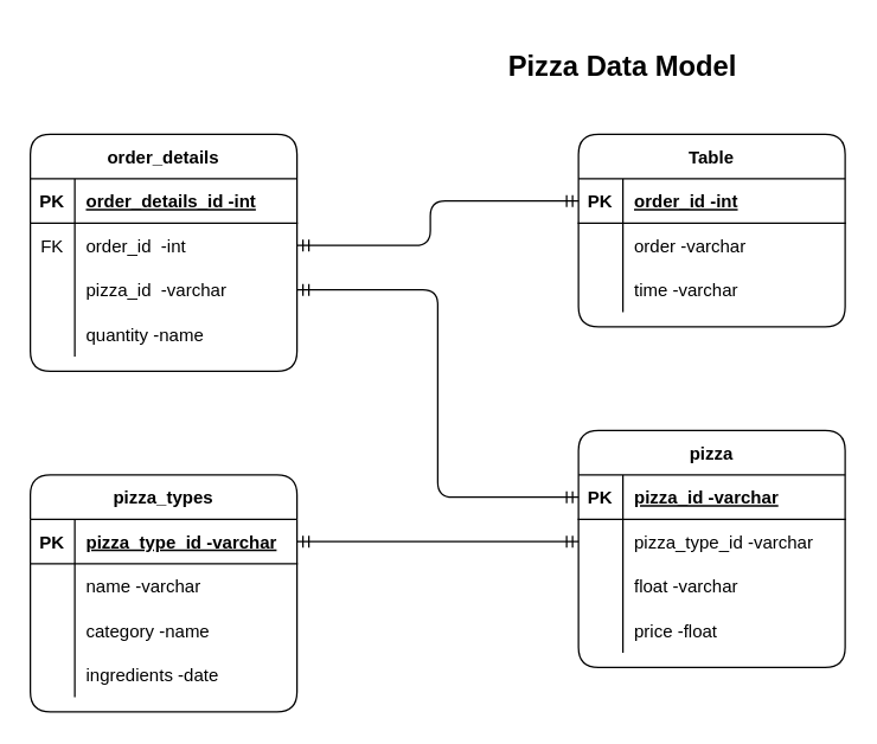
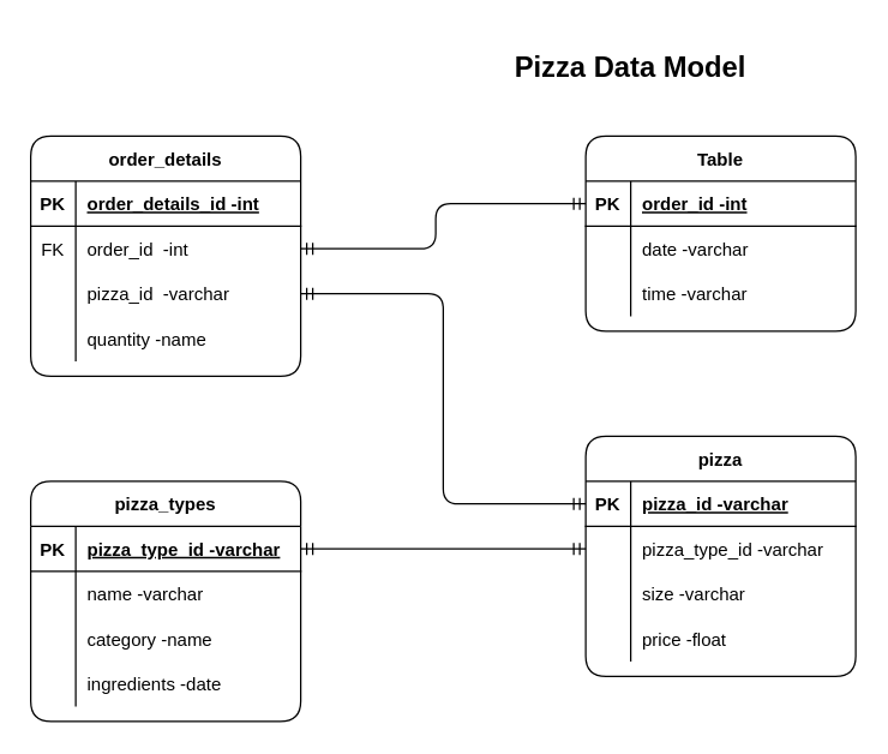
  <mxCell id="0" />
  <mxCell id="1" parent="0" />
  <mxCell id="2" value="order_details" style="shape=table;startSize=30;container=1;collapsible=1;childLayout=tableLayout;fixedRows=1;rowLines=0;fontStyle=1;align=center;resizeLast=1;rounded=1;" parent="1" vertex="1"><mxGeometry x="20" y="90" width="180" height="160" as="geometry" /></mxCell>
  <mxCell id="3" value="" style="shape=tableRow;horizontal=0;startSize=0;swimlaneHead=0;swimlaneBody=0;fillColor=none;collapsible=0;dropTarget=0;points=[[0,0.5],[1,0.5]];portConstraint=eastwest;top=0;left=0;right=0;bottom=1;rounded=1;" parent="2" vertex="1"><mxGeometry y="30" width="180" height="30" as="geometry" /></mxCell>
  <mxCell id="4" value="PK" style="shape=partialRectangle;connectable=0;fillColor=none;top=0;left=0;bottom=0;right=0;fontStyle=1;overflow=hidden;rounded=1;" parent="3" vertex="1"><mxGeometry width="30" height="30" as="geometry"><mxRectangle width="30" height="30" as="alternateBounds" /></mxGeometry></mxCell>
  <mxCell id="5" value="order_details_id -int" style="shape=partialRectangle;connectable=0;fillColor=none;top=0;left=0;bottom=0;right=0;align=left;spacingLeft=6;fontStyle=5;overflow=hidden;rounded=1;" parent="3" vertex="1"><mxGeometry x="30" width="150" height="30" as="geometry"><mxRectangle width="150" height="30" as="alternateBounds" /></mxGeometry></mxCell>
  <mxCell id="6" value="" style="shape=tableRow;horizontal=0;startSize=0;swimlaneHead=0;swimlaneBody=0;fillColor=none;collapsible=0;dropTarget=0;points=[[0,0.5],[1,0.5]];portConstraint=eastwest;top=0;left=0;right=0;bottom=0;rounded=1;" parent="2" vertex="1"><mxGeometry y="60" width="180" height="30" as="geometry" /></mxCell>
  <mxCell id="7" value="FK" style="shape=partialRectangle;connectable=0;fillColor=none;top=0;left=0;bottom=0;right=0;editable=1;overflow=hidden;rounded=1;" parent="6" vertex="1"><mxGeometry width="30" height="30" as="geometry"><mxRectangle width="30" height="30" as="alternateBounds" /></mxGeometry></mxCell>
  <mxCell id="8" value="order_id  -int" style="shape=partialRectangle;connectable=0;fillColor=none;top=0;left=0;bottom=0;right=0;align=left;spacingLeft=6;overflow=hidden;rounded=1;" parent="6" vertex="1"><mxGeometry x="30" width="150" height="30" as="geometry"><mxRectangle width="150" height="30" as="alternateBounds" /></mxGeometry></mxCell>
  <mxCell id="9" value="" style="shape=tableRow;horizontal=0;startSize=0;swimlaneHead=0;swimlaneBody=0;fillColor=none;collapsible=0;dropTarget=0;points=[[0,0.5],[1,0.5]];portConstraint=eastwest;top=0;left=0;right=0;bottom=0;rounded=1;" parent="2" vertex="1"><mxGeometry y="90" width="180" height="30" as="geometry" /></mxCell>
  <mxCell id="10" value="" style="shape=partialRectangle;connectable=0;fillColor=none;top=0;left=0;bottom=0;right=0;editable=1;overflow=hidden;rounded=1;" parent="9" vertex="1"><mxGeometry width="30" height="30" as="geometry"><mxRectangle width="30" height="30" as="alternateBounds" /></mxGeometry></mxCell>
  <mxCell id="11" value="pizza_id  -varchar" style="shape=partialRectangle;connectable=0;fillColor=none;top=0;left=0;bottom=0;right=0;align=left;spacingLeft=6;overflow=hidden;rounded=1;" parent="9" vertex="1"><mxGeometry x="30" width="150" height="30" as="geometry"><mxRectangle width="150" height="30" as="alternateBounds" /></mxGeometry></mxCell>
  <mxCell id="12" value="" style="shape=tableRow;horizontal=0;startSize=0;swimlaneHead=0;swimlaneBody=0;fillColor=none;collapsible=0;dropTarget=0;points=[[0,0.5],[1,0.5]];portConstraint=eastwest;top=0;left=0;right=0;bottom=0;rounded=1;" parent="2" vertex="1"><mxGeometry y="120" width="180" height="30" as="geometry" /></mxCell>
  <mxCell id="13" value="" style="shape=partialRectangle;connectable=0;fillColor=none;top=0;left=0;bottom=0;right=0;editable=1;overflow=hidden;rounded=1;" parent="12" vertex="1"><mxGeometry width="30" height="30" as="geometry"><mxRectangle width="30" height="30" as="alternateBounds" /></mxGeometry></mxCell>
  <mxCell id="14" value="quantity -name" style="shape=partialRectangle;connectable=0;fillColor=none;top=0;left=0;bottom=0;right=0;align=left;spacingLeft=6;overflow=hidden;rounded=1;" parent="12" vertex="1"><mxGeometry x="30" width="150" height="30" as="geometry"><mxRectangle width="150" height="30" as="alternateBounds" /></mxGeometry></mxCell>
  <mxCell id="15" value="Table" style="shape=table;startSize=30;container=1;collapsible=1;childLayout=tableLayout;fixedRows=1;rowLines=0;fontStyle=1;align=center;resizeLast=1;rounded=1;" parent="1" vertex="1"><mxGeometry x="390" y="90" width="180" height="130" as="geometry" /></mxCell>
  <mxCell id="16" value="" style="shape=tableRow;horizontal=0;startSize=0;swimlaneHead=0;swimlaneBody=0;fillColor=none;collapsible=0;dropTarget=0;points=[[0,0.5],[1,0.5]];portConstraint=eastwest;top=0;left=0;right=0;bottom=1;rounded=1;" parent="15" vertex="1"><mxGeometry y="30" width="180" height="30" as="geometry" /></mxCell>
  <mxCell id="17" value="PK" style="shape=partialRectangle;connectable=0;fillColor=none;top=0;left=0;bottom=0;right=0;fontStyle=1;overflow=hidden;rounded=1;" parent="16" vertex="1"><mxGeometry width="30" height="30" as="geometry"><mxRectangle width="30" height="30" as="alternateBounds" /></mxGeometry></mxCell>
  <mxCell id="18" value="order_id -int" style="shape=partialRectangle;connectable=0;fillColor=none;top=0;left=0;bottom=0;right=0;align=left;spacingLeft=6;fontStyle=5;overflow=hidden;rounded=1;" parent="16" vertex="1"><mxGeometry x="30" width="150" height="30" as="geometry"><mxRectangle width="150" height="30" as="alternateBounds" /></mxGeometry></mxCell>
  <mxCell id="19" value="" style="shape=tableRow;horizontal=0;startSize=0;swimlaneHead=0;swimlaneBody=0;fillColor=none;collapsible=0;dropTarget=0;points=[[0,0.5],[1,0.5]];portConstraint=eastwest;top=0;left=0;right=0;bottom=0;rounded=1;" parent="15" vertex="1"><mxGeometry y="60" width="180" height="30" as="geometry" /></mxCell>
  <mxCell id="20" value="" style="shape=partialRectangle;connectable=0;fillColor=none;top=0;left=0;bottom=0;right=0;editable=1;overflow=hidden;rounded=1;" parent="19" vertex="1"><mxGeometry width="30" height="30" as="geometry"><mxRectangle width="30" height="30" as="alternateBounds" /></mxGeometry></mxCell>
- <mxCell id="21" value="order -varchar" style="shape=partialRectangle;connectable=0;fillColor=none;top=0;left=0;bottom=0;right=0;align=left;spacingLeft=6;overflow=hidden;rounded=1;" parent="19" vertex="1"><mxGeometry x="30" width="150" height="30" as="geometry"><mxRectangle width="150" height="30" as="alternateBounds" /></mxGeometry></mxCell>
+ <mxCell id="21" value="date -varchar" style="shape=partialRectangle;connectable=0;fillColor=none;top=0;left=0;bottom=0;right=0;align=left;spacingLeft=6;overflow=hidden;rounded=1;" parent="19" vertex="1"><mxGeometry x="30" width="150" height="30" as="geometry"><mxRectangle width="150" height="30" as="alternateBounds" /></mxGeometry></mxCell>
  <mxCell id="22" value="" style="shape=tableRow;horizontal=0;startSize=0;swimlaneHead=0;swimlaneBody=0;fillColor=none;collapsible=0;dropTarget=0;points=[[0,0.5],[1,0.5]];portConstraint=eastwest;top=0;left=0;right=0;bottom=0;rounded=1;" parent="15" vertex="1"><mxGeometry y="90" width="180" height="30" as="geometry" /></mxCell>
  <mxCell id="23" value="" style="shape=partialRectangle;connectable=0;fillColor=none;top=0;left=0;bottom=0;right=0;editable=1;overflow=hidden;rounded=1;" parent="22" vertex="1"><mxGeometry width="30" height="30" as="geometry"><mxRectangle width="30" height="30" as="alternateBounds" /></mxGeometry></mxCell>
  <mxCell id="24" value="time -varchar" style="shape=partialRectangle;connectable=0;fillColor=none;top=0;left=0;bottom=0;right=0;align=left;spacingLeft=6;overflow=hidden;rounded=1;" parent="22" vertex="1"><mxGeometry x="30" width="150" height="30" as="geometry"><mxRectangle width="150" height="30" as="alternateBounds" /></mxGeometry></mxCell>
  <mxCell id="25" value="pizza_types" style="shape=table;startSize=30;container=1;collapsible=1;childLayout=tableLayout;fixedRows=1;rowLines=0;fontStyle=1;align=center;resizeLast=1;rounded=1;" parent="1" vertex="1"><mxGeometry x="20" y="320" width="180" height="160" as="geometry" /></mxCell>
  <mxCell id="26" value="" style="shape=tableRow;horizontal=0;startSize=0;swimlaneHead=0;swimlaneBody=0;fillColor=none;collapsible=0;dropTarget=0;points=[[0,0.5],[1,0.5]];portConstraint=eastwest;top=0;left=0;right=0;bottom=1;rounded=1;" parent="25" vertex="1"><mxGeometry y="30" width="180" height="30" as="geometry" /></mxCell>
  <mxCell id="27" value="PK" style="shape=partialRectangle;connectable=0;fillColor=none;top=0;left=0;bottom=0;right=0;fontStyle=1;overflow=hidden;rounded=1;" parent="26" vertex="1"><mxGeometry width="30" height="30" as="geometry"><mxRectangle width="30" height="30" as="alternateBounds" /></mxGeometry></mxCell>
  <mxCell id="28" value="pizza_type_id -varchar" style="shape=partialRectangle;connectable=0;fillColor=none;top=0;left=0;bottom=0;right=0;align=left;spacingLeft=6;fontStyle=5;overflow=hidden;rounded=1;" parent="26" vertex="1"><mxGeometry x="30" width="150" height="30" as="geometry"><mxRectangle width="150" height="30" as="alternateBounds" /></mxGeometry></mxCell>
  <mxCell id="29" value="" style="shape=tableRow;horizontal=0;startSize=0;swimlaneHead=0;swimlaneBody=0;fillColor=none;collapsible=0;dropTarget=0;points=[[0,0.5],[1,0.5]];portConstraint=eastwest;top=0;left=0;right=0;bottom=0;rounded=1;" parent="25" vertex="1"><mxGeometry y="60" width="180" height="30" as="geometry" /></mxCell>
  <mxCell id="30" value="" style="shape=partialRectangle;connectable=0;fillColor=none;top=0;left=0;bottom=0;right=0;editable=1;overflow=hidden;rounded=1;" parent="29" vertex="1"><mxGeometry width="30" height="30" as="geometry"><mxRectangle width="30" height="30" as="alternateBounds" /></mxGeometry></mxCell>
  <mxCell id="31" value="name -varchar" style="shape=partialRectangle;connectable=0;fillColor=none;top=0;left=0;bottom=0;right=0;align=left;spacingLeft=6;overflow=hidden;rounded=1;" parent="29" vertex="1"><mxGeometry x="30" width="150" height="30" as="geometry"><mxRectangle width="150" height="30" as="alternateBounds" /></mxGeometry></mxCell>
  <mxCell id="32" value="" style="shape=tableRow;horizontal=0;startSize=0;swimlaneHead=0;swimlaneBody=0;fillColor=none;collapsible=0;dropTarget=0;points=[[0,0.5],[1,0.5]];portConstraint=eastwest;top=0;left=0;right=0;bottom=0;rounded=1;" parent="25" vertex="1"><mxGeometry y="90" width="180" height="30" as="geometry" /></mxCell>
  <mxCell id="33" value="" style="shape=partialRectangle;connectable=0;fillColor=none;top=0;left=0;bottom=0;right=0;editable=1;overflow=hidden;rounded=1;" parent="32" vertex="1"><mxGeometry width="30" height="30" as="geometry"><mxRectangle width="30" height="30" as="alternateBounds" /></mxGeometry></mxCell>
  <mxCell id="34" value="category -name" style="shape=partialRectangle;connectable=0;fillColor=none;top=0;left=0;bottom=0;right=0;align=left;spacingLeft=6;overflow=hidden;rounded=1;" parent="32" vertex="1"><mxGeometry x="30" width="150" height="30" as="geometry"><mxRectangle width="150" height="30" as="alternateBounds" /></mxGeometry></mxCell>
  <mxCell id="35" value="" style="shape=tableRow;horizontal=0;startSize=0;swimlaneHead=0;swimlaneBody=0;fillColor=none;collapsible=0;dropTarget=0;points=[[0,0.5],[1,0.5]];portConstraint=eastwest;top=0;left=0;right=0;bottom=0;rounded=1;" parent="25" vertex="1"><mxGeometry y="120" width="180" height="30" as="geometry" /></mxCell>
  <mxCell id="36" value="" style="shape=partialRectangle;connectable=0;fillColor=none;top=0;left=0;bottom=0;right=0;editable=1;overflow=hidden;rounded=1;" parent="35" vertex="1"><mxGeometry width="30" height="30" as="geometry"><mxRectangle width="30" height="30" as="alternateBounds" /></mxGeometry></mxCell>
  <mxCell id="37" value="ingredients -date" style="shape=partialRectangle;connectable=0;fillColor=none;top=0;left=0;bottom=0;right=0;align=left;spacingLeft=6;overflow=hidden;rounded=1;" parent="35" vertex="1"><mxGeometry x="30" width="150" height="30" as="geometry"><mxRectangle width="150" height="30" as="alternateBounds" /></mxGeometry></mxCell>
  <mxCell id="38" value="pizza" style="shape=table;startSize=30;container=1;collapsible=1;childLayout=tableLayout;fixedRows=1;rowLines=0;fontStyle=1;align=center;resizeLast=1;rounded=1;" parent="1" vertex="1"><mxGeometry x="390" y="290" width="180" height="160" as="geometry" /></mxCell>
  <mxCell id="39" value="" style="shape=tableRow;horizontal=0;startSize=0;swimlaneHead=0;swimlaneBody=0;fillColor=none;collapsible=0;dropTarget=0;points=[[0,0.5],[1,0.5]];portConstraint=eastwest;top=0;left=0;right=0;bottom=1;rounded=1;" parent="38" vertex="1"><mxGeometry y="30" width="180" height="30" as="geometry" /></mxCell>
  <mxCell id="40" value="PK" style="shape=partialRectangle;connectable=0;fillColor=none;top=0;left=0;bottom=0;right=0;fontStyle=1;overflow=hidden;rounded=1;" parent="39" vertex="1"><mxGeometry width="30" height="30" as="geometry"><mxRectangle width="30" height="30" as="alternateBounds" /></mxGeometry></mxCell>
  <mxCell id="41" value="pizza_id -varchar" style="shape=partialRectangle;connectable=0;fillColor=none;top=0;left=0;bottom=0;right=0;align=left;spacingLeft=6;fontStyle=5;overflow=hidden;rounded=1;" parent="39" vertex="1"><mxGeometry x="30" width="150" height="30" as="geometry"><mxRectangle width="150" height="30" as="alternateBounds" /></mxGeometry></mxCell>
  <mxCell id="42" value="" style="shape=tableRow;horizontal=0;startSize=0;swimlaneHead=0;swimlaneBody=0;fillColor=none;collapsible=0;dropTarget=0;points=[[0,0.5],[1,0.5]];portConstraint=eastwest;top=0;left=0;right=0;bottom=0;rounded=1;" parent="38" vertex="1"><mxGeometry y="60" width="180" height="30" as="geometry" /></mxCell>
  <mxCell id="43" value="" style="shape=partialRectangle;connectable=0;fillColor=none;top=0;left=0;bottom=0;right=0;editable=1;overflow=hidden;rounded=1;" parent="42" vertex="1"><mxGeometry width="30" height="30" as="geometry"><mxRectangle width="30" height="30" as="alternateBounds" /></mxGeometry></mxCell>
  <mxCell id="44" value="pizza_type_id -varchar" style="shape=partialRectangle;connectable=0;fillColor=none;top=0;left=0;bottom=0;right=0;align=left;spacingLeft=6;overflow=hidden;rounded=1;" parent="42" vertex="1"><mxGeometry x="30" width="150" height="30" as="geometry"><mxRectangle width="150" height="30" as="alternateBounds" /></mxGeometry></mxCell>
  <mxCell id="45" value="" style="shape=tableRow;horizontal=0;startSize=0;swimlaneHead=0;swimlaneBody=0;fillColor=none;collapsible=0;dropTarget=0;points=[[0,0.5],[1,0.5]];portConstraint=eastwest;top=0;left=0;right=0;bottom=0;rounded=1;" parent="38" vertex="1"><mxGeometry y="90" width="180" height="30" as="geometry" /></mxCell>
  <mxCell id="46" value="" style="shape=partialRectangle;connectable=0;fillColor=none;top=0;left=0;bottom=0;right=0;editable=1;overflow=hidden;rounded=1;" parent="45" vertex="1"><mxGeometry width="30" height="30" as="geometry"><mxRectangle width="30" height="30" as="alternateBounds" /></mxGeometry></mxCell>
- <mxCell id="47" value="float -varchar" style="shape=partialRectangle;connectable=0;fillColor=none;top=0;left=0;bottom=0;right=0;align=left;spacingLeft=6;overflow=hidden;rounded=1;" parent="45" vertex="1"><mxGeometry x="30" width="150" height="30" as="geometry"><mxRectangle width="150" height="30" as="alternateBounds" /></mxGeometry></mxCell>
+ <mxCell id="47" value="size -varchar" style="shape=partialRectangle;connectable=0;fillColor=none;top=0;left=0;bottom=0;right=0;align=left;spacingLeft=6;overflow=hidden;rounded=1;" parent="45" vertex="1"><mxGeometry x="30" width="150" height="30" as="geometry"><mxRectangle width="150" height="30" as="alternateBounds" /></mxGeometry></mxCell>
  <mxCell id="48" value="" style="shape=tableRow;horizontal=0;startSize=0;swimlaneHead=0;swimlaneBody=0;fillColor=none;collapsible=0;dropTarget=0;points=[[0,0.5],[1,0.5]];portConstraint=eastwest;top=0;left=0;right=0;bottom=0;rounded=1;" parent="38" vertex="1"><mxGeometry y="120" width="180" height="30" as="geometry" /></mxCell>
  <mxCell id="49" value="" style="shape=partialRectangle;connectable=0;fillColor=none;top=0;left=0;bottom=0;right=0;editable=1;overflow=hidden;rounded=1;" parent="48" vertex="1"><mxGeometry width="30" height="30" as="geometry"><mxRectangle width="30" height="30" as="alternateBounds" /></mxGeometry></mxCell>
  <mxCell id="50" value="price -float" style="shape=partialRectangle;connectable=0;fillColor=none;top=0;left=0;bottom=0;right=0;align=left;spacingLeft=6;overflow=hidden;rounded=1;" parent="48" vertex="1"><mxGeometry x="30" width="150" height="30" as="geometry"><mxRectangle width="150" height="30" as="alternateBounds" /></mxGeometry></mxCell>
  <mxCell id="51" value="" style="edgeStyle=elbowEdgeStyle;fontSize=12;html=1;endArrow=ERmandOne;startArrow=ERmandOne;rounded=1;entryX=1;entryY=0.5;entryDx=0;entryDy=0;exitX=0;exitY=0.5;exitDx=0;exitDy=0;" parent="1" source="16" target="6" edge="1"><mxGeometry width="100" height="100" relative="1" as="geometry"><mxPoint x="340" y="120" as="sourcePoint" /><mxPoint x="350" y="250" as="targetPoint" /><Array as="points"><mxPoint x="290" y="150" /><mxPoint x="360" y="130" /><mxPoint x="390" y="130" /></Array></mxGeometry></mxCell>
  <mxCell id="52" value="" style="edgeStyle=orthogonalEdgeStyle;fontSize=12;html=1;endArrow=ERmandOne;startArrow=ERmandOne;rounded=1;exitX=1;exitY=0.5;exitDx=0;exitDy=0;entryX=0;entryY=0.5;entryDx=0;entryDy=0;" parent="1" source="9" target="39" edge="1"><mxGeometry width="100" height="100" relative="1" as="geometry"><mxPoint x="250" y="350" as="sourcePoint" /><mxPoint x="350" y="250" as="targetPoint" /></mxGeometry></mxCell>
  <mxCell id="53" value="" style="edgeStyle=entityRelationEdgeStyle;fontSize=12;html=1;endArrow=ERmandOne;startArrow=ERmandOne;rounded=1;exitX=1;exitY=0.5;exitDx=0;exitDy=0;entryX=0;entryY=0.5;entryDx=0;entryDy=0;" parent="1" source="26" target="42" edge="1"><mxGeometry width="100" height="100" relative="1" as="geometry"><mxPoint x="270" y="480" as="sourcePoint" /><mxPoint x="370" y="380" as="targetPoint" /></mxGeometry></mxCell>
  <mxCell id="54" value="&lt;b&gt;&lt;font style=&quot;font-size: 19px;&quot;&gt;Pizza Data Model&lt;/font&gt;&lt;/b&gt;" style="text;html=1;strokeColor=none;fillColor=none;align=center;verticalAlign=middle;whiteSpace=wrap;rounded=0;" vertex="1" parent="1"><mxGeometry x="285" y="20" width="270" height="50" as="geometry" /></mxCell>
